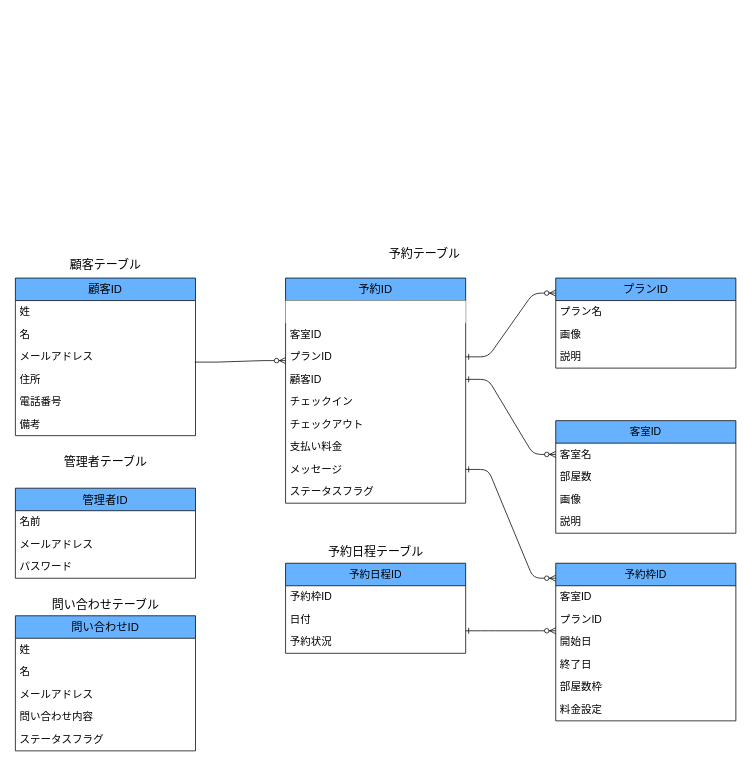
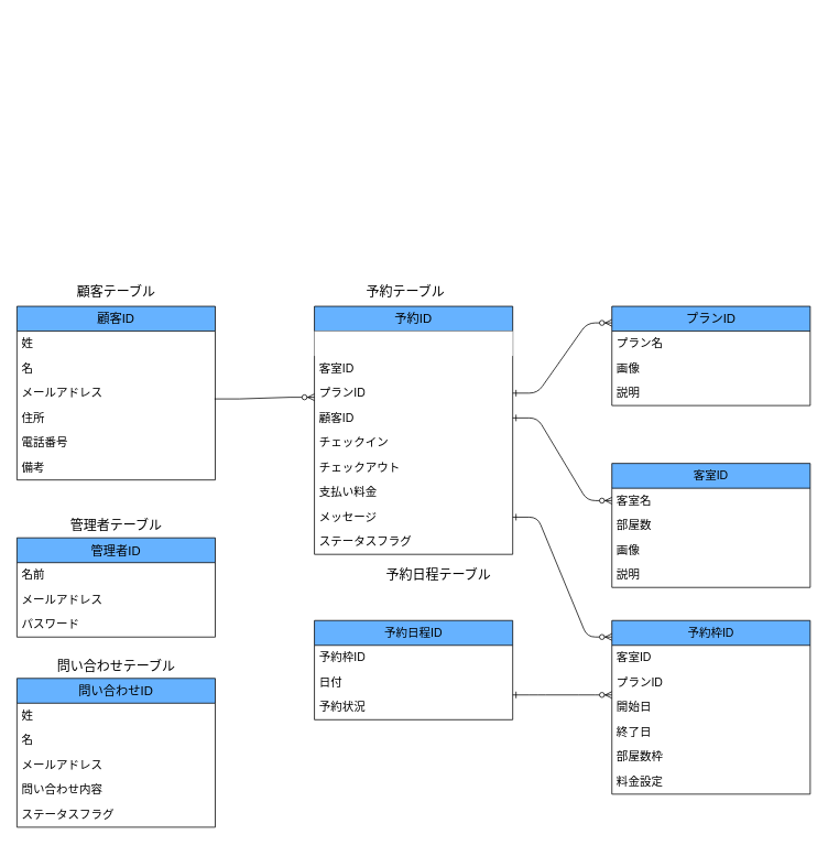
  <mxCell id="0" />
  <mxCell id="1" parent="0" />
  <mxCell id="2" value="予約ID" style="swimlane;fontStyle=0;childLayout=stackLayout;horizontal=1;startSize=30;horizontalStack=0;resizeParent=1;resizeParentMax=0;resizeLast=0;collapsible=1;marginBottom=0;whiteSpace=wrap;html=1;fillColor=#66B2FF;fontSize=15;" parent="1" vertex="1"><mxGeometry x="380" y="370" width="240" height="300" as="geometry" /></mxCell>
  <mxCell id="3" value="予約枠ID" style="text;strokeColor=none;fillColor=default;align=left;verticalAlign=middle;spacingLeft=4;spacingRight=4;overflow=hidden;points=[[0,0.5],[1,0.5]];portConstraint=eastwest;rotatable=0;whiteSpace=wrap;html=1;fontSize=14;fontColor=#ffffff;gradientColor=none;" parent="2" vertex="1"><mxGeometry y="30" width="240" height="30" as="geometry" /></mxCell>
  <mxCell id="4" value="客室ID" style="text;strokeColor=none;fillColor=none;align=left;verticalAlign=middle;spacingLeft=4;spacingRight=4;overflow=hidden;points=[[0,0.5],[1,0.5]];portConstraint=eastwest;rotatable=0;whiteSpace=wrap;html=1;fontSize=14;" parent="2" vertex="1"><mxGeometry y="60" width="240" height="30" as="geometry" /></mxCell>
  <mxCell id="5" value="プランID" style="text;strokeColor=none;fillColor=none;align=left;verticalAlign=middle;spacingLeft=4;spacingRight=4;overflow=hidden;points=[[0,0.5],[1,0.5]];portConstraint=eastwest;rotatable=0;whiteSpace=wrap;html=1;fontSize=14;" parent="2" vertex="1"><mxGeometry y="90" width="240" height="30" as="geometry" /></mxCell>
  <mxCell id="6" value="&lt;font style=&quot;font-size: 14px;&quot;&gt;顧客ID&lt;/font&gt;" style="text;strokeColor=none;fillColor=none;align=left;verticalAlign=middle;spacingLeft=4;spacingRight=4;overflow=hidden;points=[[0,0.5],[1,0.5]];portConstraint=eastwest;rotatable=0;whiteSpace=wrap;html=1;" parent="2" vertex="1"><mxGeometry y="120" width="240" height="30" as="geometry" /></mxCell>
  <mxCell id="7" value="チェックイン" style="text;strokeColor=none;fillColor=none;align=left;verticalAlign=middle;spacingLeft=4;spacingRight=4;overflow=hidden;points=[[0,0.5],[1,0.5]];portConstraint=eastwest;rotatable=0;whiteSpace=wrap;html=1;fontSize=14;" parent="2" vertex="1"><mxGeometry y="150" width="240" height="30" as="geometry" /></mxCell>
  <mxCell id="8" value="チェックアウト" style="text;strokeColor=none;fillColor=none;align=left;verticalAlign=middle;spacingLeft=4;spacingRight=4;overflow=hidden;points=[[0,0.5],[1,0.5]];portConstraint=eastwest;rotatable=0;whiteSpace=wrap;html=1;fontSize=14;" parent="2" vertex="1"><mxGeometry y="180" width="240" height="30" as="geometry" /></mxCell>
  <mxCell id="9" value="支払い料金" style="text;strokeColor=none;fillColor=none;align=left;verticalAlign=middle;spacingLeft=4;spacingRight=4;overflow=hidden;points=[[0,0.5],[1,0.5]];portConstraint=eastwest;rotatable=0;whiteSpace=wrap;html=1;fontSize=14;" parent="2" vertex="1"><mxGeometry y="210" width="240" height="30" as="geometry" /></mxCell>
  <mxCell id="10" value="&lt;font style=&quot;font-size: 14px;&quot;&gt;メッセージ&lt;/font&gt;" style="text;strokeColor=none;fillColor=none;align=left;verticalAlign=middle;spacingLeft=4;spacingRight=4;overflow=hidden;points=[[0,0.5],[1,0.5]];portConstraint=eastwest;rotatable=0;whiteSpace=wrap;html=1;" parent="2" vertex="1"><mxGeometry y="240" width="240" height="30" as="geometry" /></mxCell>
  <mxCell id="11" value="&lt;span style=&quot;font-size: 14px;&quot;&gt;ステータスフラグ&lt;/span&gt;" style="text;strokeColor=none;fillColor=none;align=left;verticalAlign=middle;spacingLeft=4;spacingRight=4;overflow=hidden;points=[[0,0.5],[1,0.5]];portConstraint=eastwest;rotatable=0;whiteSpace=wrap;html=1;" parent="2" vertex="1"><mxGeometry y="270" width="240" height="30" as="geometry" /></mxCell>
  <mxCell id="12" value="客室ID" style="swimlane;fontStyle=0;childLayout=stackLayout;horizontal=1;startSize=30;horizontalStack=0;resizeParent=1;resizeParentMax=0;resizeLast=0;collapsible=1;marginBottom=0;whiteSpace=wrap;html=1;fillColor=#66B2FF;fontSize=14;" parent="1" vertex="1"><mxGeometry x="740" y="560" width="240" height="150" as="geometry" /></mxCell>
  <mxCell id="13" value="客室名" style="text;strokeColor=none;fillColor=none;align=left;verticalAlign=middle;spacingLeft=4;spacingRight=4;overflow=hidden;points=[[0,0.5],[1,0.5]];portConstraint=eastwest;rotatable=0;whiteSpace=wrap;html=1;fontSize=14;" parent="12" vertex="1"><mxGeometry y="30" width="240" height="30" as="geometry" /></mxCell>
  <mxCell id="14" value="部屋数" style="text;strokeColor=none;fillColor=none;align=left;verticalAlign=middle;spacingLeft=4;spacingRight=4;overflow=hidden;points=[[0,0.5],[1,0.5]];portConstraint=eastwest;rotatable=0;whiteSpace=wrap;html=1;fontSize=14;" parent="12" vertex="1"><mxGeometry y="60" width="240" height="30" as="geometry" /></mxCell>
  <mxCell id="15" value="画像" style="text;strokeColor=none;fillColor=none;align=left;verticalAlign=middle;spacingLeft=4;spacingRight=4;overflow=hidden;points=[[0,0.5],[1,0.5]];portConstraint=eastwest;rotatable=0;whiteSpace=wrap;html=1;fontSize=14;" parent="12" vertex="1"><mxGeometry y="90" width="240" height="30" as="geometry" /></mxCell>
  <mxCell id="16" value="説明" style="text;strokeColor=none;fillColor=none;align=left;verticalAlign=middle;spacingLeft=4;spacingRight=4;overflow=hidden;points=[[0,0.5],[1,0.5]];portConstraint=eastwest;rotatable=0;whiteSpace=wrap;html=1;fontSize=14;" parent="12" vertex="1"><mxGeometry y="120" width="240" height="30" as="geometry" /></mxCell>
  <mxCell id="17" value="プランID" style="swimlane;fontStyle=0;childLayout=stackLayout;horizontal=1;startSize=30;horizontalStack=0;resizeParent=1;resizeParentMax=0;resizeLast=0;collapsible=1;marginBottom=0;whiteSpace=wrap;html=1;fillColor=#66B2FF;fontSize=15;strokeColor=default;" parent="1" vertex="1"><mxGeometry x="740" y="370" width="240" height="120" as="geometry" /></mxCell>
  <mxCell id="18" value="プラン名" style="text;strokeColor=none;fillColor=none;align=left;verticalAlign=middle;spacingLeft=4;spacingRight=4;overflow=hidden;points=[[0,0.5],[1,0.5]];portConstraint=eastwest;rotatable=0;whiteSpace=wrap;html=1;fontSize=14;" parent="17" vertex="1"><mxGeometry y="30" width="240" height="30" as="geometry" /></mxCell>
  <mxCell id="19" value="画像" style="text;strokeColor=none;fillColor=none;align=left;verticalAlign=middle;spacingLeft=4;spacingRight=4;overflow=hidden;points=[[0,0.5],[1,0.5]];portConstraint=eastwest;rotatable=0;whiteSpace=wrap;html=1;fontSize=14;" parent="17" vertex="1"><mxGeometry y="60" width="240" height="30" as="geometry" /></mxCell>
  <mxCell id="20" value="説明" style="text;strokeColor=none;fillColor=none;align=left;verticalAlign=middle;spacingLeft=4;spacingRight=4;overflow=hidden;points=[[0,0.5],[1,0.5]];portConstraint=eastwest;rotatable=0;whiteSpace=wrap;html=1;fontSize=14;" parent="17" vertex="1"><mxGeometry y="90" width="240" height="30" as="geometry" /></mxCell>
  <mxCell id="21" value="顧客ID" style="swimlane;fontStyle=0;childLayout=stackLayout;horizontal=1;startSize=30;horizontalStack=0;resizeParent=1;resizeParentMax=0;resizeLast=0;collapsible=1;marginBottom=0;whiteSpace=wrap;html=1;fillColor=#66B2FF;fontSize=15;" parent="1" vertex="1"><mxGeometry x="20" y="370" width="240" height="210" as="geometry" /></mxCell>
  <mxCell id="22" value="姓" style="text;strokeColor=none;fillColor=none;align=left;verticalAlign=middle;spacingLeft=4;spacingRight=4;overflow=hidden;points=[[0,0.5],[1,0.5]];portConstraint=eastwest;rotatable=0;whiteSpace=wrap;html=1;fontSize=14;" parent="21" vertex="1"><mxGeometry y="30" width="240" height="30" as="geometry" /></mxCell>
  <mxCell id="23" value="名" style="text;strokeColor=none;fillColor=none;align=left;verticalAlign=middle;spacingLeft=4;spacingRight=4;overflow=hidden;points=[[0,0.5],[1,0.5]];portConstraint=eastwest;rotatable=0;whiteSpace=wrap;html=1;fontSize=14;" parent="21" vertex="1"><mxGeometry y="60" width="240" height="30" as="geometry" /></mxCell>
  <mxCell id="24" value="メールアドレス" style="text;strokeColor=none;fillColor=none;align=left;verticalAlign=middle;spacingLeft=4;spacingRight=4;overflow=hidden;points=[[0,0.5],[1,0.5]];portConstraint=eastwest;rotatable=0;whiteSpace=wrap;html=1;fontSize=14;" parent="21" vertex="1"><mxGeometry y="90" width="240" height="30" as="geometry" /></mxCell>
  <mxCell id="25" value="住所" style="text;strokeColor=none;fillColor=none;align=left;verticalAlign=middle;spacingLeft=4;spacingRight=4;overflow=hidden;points=[[0,0.5],[1,0.5]];portConstraint=eastwest;rotatable=0;whiteSpace=wrap;html=1;fontSize=14;" parent="21" vertex="1"><mxGeometry y="120" width="240" height="30" as="geometry" /></mxCell>
  <mxCell id="26" value="電話番号" style="text;strokeColor=none;fillColor=none;align=left;verticalAlign=middle;spacingLeft=4;spacingRight=4;overflow=hidden;points=[[0,0.5],[1,0.5]];portConstraint=eastwest;rotatable=0;whiteSpace=wrap;html=1;fontSize=14;" parent="21" vertex="1"><mxGeometry y="150" width="240" height="30" as="geometry" /></mxCell>
  <mxCell id="27" value="備考" style="text;strokeColor=none;fillColor=none;align=left;verticalAlign=middle;spacingLeft=4;spacingRight=4;overflow=hidden;points=[[0,0.5],[1,0.5]];portConstraint=eastwest;rotatable=0;whiteSpace=wrap;html=1;fontSize=14;" parent="21" vertex="1"><mxGeometry y="180" width="240" height="30" as="geometry" /></mxCell>
  <mxCell id="28" value="問い合わせID" style="swimlane;fontStyle=0;childLayout=stackLayout;horizontal=1;startSize=30;horizontalStack=0;resizeParent=1;resizeParentMax=0;resizeLast=0;collapsible=1;marginBottom=0;whiteSpace=wrap;html=1;fillColor=#66B2FF;fontSize=15;" parent="1" vertex="1"><mxGeometry x="20" y="820" width="240" height="180" as="geometry" /></mxCell>
  <mxCell id="29" value="姓" style="text;strokeColor=none;fillColor=none;align=left;verticalAlign=middle;spacingLeft=4;spacingRight=4;overflow=hidden;points=[[0,0.5],[1,0.5]];portConstraint=eastwest;rotatable=0;whiteSpace=wrap;html=1;fontSize=14;" parent="28" vertex="1"><mxGeometry y="30" width="240" height="30" as="geometry" /></mxCell>
  <mxCell id="30" value="名" style="text;strokeColor=none;fillColor=none;align=left;verticalAlign=middle;spacingLeft=4;spacingRight=4;overflow=hidden;points=[[0,0.5],[1,0.5]];portConstraint=eastwest;rotatable=0;whiteSpace=wrap;html=1;fontSize=14;" parent="28" vertex="1"><mxGeometry y="60" width="240" height="30" as="geometry" /></mxCell>
  <mxCell id="31" value="メールアドレス" style="text;strokeColor=none;fillColor=none;align=left;verticalAlign=middle;spacingLeft=4;spacingRight=4;overflow=hidden;points=[[0,0.5],[1,0.5]];portConstraint=eastwest;rotatable=0;whiteSpace=wrap;html=1;fontSize=14;" parent="28" vertex="1"><mxGeometry y="90" width="240" height="30" as="geometry" /></mxCell>
  <mxCell id="32" value="問い合わせ内容" style="text;strokeColor=none;fillColor=none;align=left;verticalAlign=middle;spacingLeft=4;spacingRight=4;overflow=hidden;points=[[0,0.5],[1,0.5]];portConstraint=eastwest;rotatable=0;whiteSpace=wrap;html=1;fontSize=14;" parent="28" vertex="1"><mxGeometry y="120" width="240" height="30" as="geometry" /></mxCell>
  <mxCell id="33" value="ステータスフラグ" style="text;strokeColor=none;fillColor=none;align=left;verticalAlign=middle;spacingLeft=4;spacingRight=4;overflow=hidden;points=[[0,0.5],[1,0.5]];portConstraint=eastwest;rotatable=0;whiteSpace=wrap;html=1;fontSize=14;" parent="28" vertex="1"><mxGeometry y="150" width="240" height="30" as="geometry" /></mxCell>
- <mxCell id="34" value="&lt;font face=&quot;Lucida Console&quot;&gt;&lt;span&gt;予約テーブル&lt;/span&gt;&lt;/font&gt;" style="text;html=1;align=center;verticalAlign=middle;resizable=0;points=[];autosize=1;strokeColor=none;fillColor=none;fontSize=16;fontStyle=0" parent="1" vertex="1"><mxGeometry x="505" y="323" width="120" height="30" as="geometry" /></mxCell>
- <mxCell id="35" value="管理者テーブル" style="text;html=1;align=center;verticalAlign=middle;resizable=0;points=[];autosize=1;strokeColor=none;fillColor=none;fontSize=16;" parent="1" vertex="1"><mxGeometry x="75" y="600" width="130" height="30" as="geometry" /></mxCell>
+ <mxCell id="34" value="&lt;font face=&quot;Lucida Console&quot;&gt;&lt;span&gt;予約テーブル&lt;/span&gt;&lt;/font&gt;" style="text;html=1;align=center;verticalAlign=middle;resizable=0;points=[];autosize=1;strokeColor=none;fillColor=none;fontSize=16;fontStyle=0" parent="1" vertex="1"><mxGeometry x="430" y="338" width="120" height="30" as="geometry" /></mxCell>
+ <mxCell id="35" value="管理者テーブル" style="text;html=1;align=center;verticalAlign=middle;resizable=0;points=[];autosize=1;strokeColor=none;fillColor=none;fontSize=16;" parent="1" vertex="1"><mxGeometry x="75" y="620" width="130" height="30" as="geometry" /></mxCell>
  <mxCell id="36" value="顧客テーブル" style="text;html=1;align=center;verticalAlign=middle;resizable=0;points=[];autosize=1;strokeColor=none;fillColor=none;fontSize=16;fontStyle=0" parent="1" vertex="1"><mxGeometry x="80" y="338" width="120" height="30" as="geometry" /></mxCell>
  <mxCell id="37" value="" style="edgeStyle=entityRelationEdgeStyle;endArrow=ERzeroToMany;startArrow=ERone;endFill=1;startFill=0;exitX=1;exitY=0.5;exitDx=0;exitDy=0;entryX=0;entryY=0.167;entryDx=0;entryDy=0;entryPerimeter=0;" parent="1" edge="1" target="17" source="5"><mxGeometry width="100" height="100" relative="1" as="geometry"><mxPoint x="620" y="420" as="sourcePoint" /><mxPoint x="740" y="420.05" as="targetPoint" /><Array as="points"><mxPoint x="605" y="410.05" /><mxPoint x="645" y="370.05" /></Array></mxGeometry></mxCell>
  <mxCell id="38" value="" style="edgeStyle=entityRelationEdgeStyle;endArrow=ERzeroToMany;startArrow=ERone;endFill=1;startFill=0;exitX=1;exitY=0.5;exitDx=0;exitDy=0;entryX=0;entryY=0.5;entryDx=0;entryDy=0;" parent="1" source="6" target="13" edge="1"><mxGeometry width="100" height="100" relative="1" as="geometry"><mxPoint x="630" y="480" as="sourcePoint" /><mxPoint x="740" y="547.5" as="targetPoint" /><Array as="points"><mxPoint x="605" y="537.5" /><mxPoint x="670" y="550" /><mxPoint x="670" y="540" /><mxPoint x="680" y="560" /><mxPoint x="680" y="550" /><mxPoint x="680" y="548" /><mxPoint x="645" y="497.5" /></Array></mxGeometry></mxCell>
  <mxCell id="39" value="予約枠ID" style="swimlane;fontStyle=0;childLayout=stackLayout;horizontal=1;startSize=30;horizontalStack=0;resizeParent=1;resizeParentMax=0;resizeLast=0;collapsible=1;marginBottom=0;whiteSpace=wrap;html=1;fillColor=#66B2FF;fontSize=14;" parent="1" vertex="1"><mxGeometry x="740" y="750" width="240" height="210" as="geometry" /></mxCell>
  <mxCell id="40" value="客室ID" style="text;strokeColor=none;fillColor=none;align=left;verticalAlign=middle;spacingLeft=4;spacingRight=4;overflow=hidden;points=[[0,0.5],[1,0.5]];portConstraint=eastwest;rotatable=0;whiteSpace=wrap;html=1;fontSize=14;" parent="39" vertex="1"><mxGeometry y="30" width="240" height="30" as="geometry" /></mxCell>
  <mxCell id="41" value="プランID" style="text;strokeColor=none;fillColor=none;align=left;verticalAlign=middle;spacingLeft=4;spacingRight=4;overflow=hidden;points=[[0,0.5],[1,0.5]];portConstraint=eastwest;rotatable=0;whiteSpace=wrap;html=1;fontSize=14;" vertex="1" parent="39"><mxGeometry y="60" width="240" height="30" as="geometry" /></mxCell>
  <mxCell id="42" value="開始日" style="text;strokeColor=none;fillColor=none;align=left;verticalAlign=middle;spacingLeft=4;spacingRight=4;overflow=hidden;points=[[0,0.5],[1,0.5]];portConstraint=eastwest;rotatable=0;whiteSpace=wrap;html=1;fontSize=14;" parent="39" vertex="1"><mxGeometry y="90" width="240" height="30" as="geometry" /></mxCell>
  <mxCell id="43" value="終了日" style="text;strokeColor=none;fillColor=none;align=left;verticalAlign=middle;spacingLeft=4;spacingRight=4;overflow=hidden;points=[[0,0.5],[1,0.5]];portConstraint=eastwest;rotatable=0;whiteSpace=wrap;html=1;fontSize=14;" vertex="1" parent="39"><mxGeometry y="120" width="240" height="30" as="geometry" /></mxCell>
  <mxCell id="44" value="部屋数枠" style="text;strokeColor=none;fillColor=none;align=left;verticalAlign=middle;spacingLeft=4;spacingRight=4;overflow=hidden;points=[[0,0.5],[1,0.5]];portConstraint=eastwest;rotatable=0;whiteSpace=wrap;html=1;fontSize=14;" parent="39" vertex="1"><mxGeometry y="150" width="240" height="30" as="geometry" /></mxCell>
  <mxCell id="45" value="料金設定" style="text;strokeColor=none;fillColor=none;align=left;verticalAlign=middle;spacingLeft=4;spacingRight=4;overflow=hidden;points=[[0,0.5],[1,0.5]];portConstraint=eastwest;rotatable=0;whiteSpace=wrap;html=1;fontSize=14;" parent="39" vertex="1"><mxGeometry y="180" width="240" height="30" as="geometry" /></mxCell>
  <mxCell id="46" value="" style="edgeStyle=entityRelationEdgeStyle;endArrow=ERzeroToMany;startArrow=ERone;endFill=1;startFill=0;exitX=1;exitY=0.5;exitDx=0;exitDy=0;entryX=0;entryY=0.095;entryDx=0;entryDy=0;entryPerimeter=0;" parent="1" source="10" edge="1" target="39"><mxGeometry width="100" height="100" relative="1" as="geometry"><mxPoint x="620" y="685" as="sourcePoint" /><mxPoint x="740" y="850" as="targetPoint" /><Array as="points"><mxPoint x="605" y="782.5" /><mxPoint x="670" y="795" /><mxPoint x="670" y="785" /><mxPoint x="680" y="805" /><mxPoint x="680" y="795" /><mxPoint x="680" y="793" /><mxPoint x="645" y="742.5" /></Array></mxGeometry></mxCell>
  <mxCell id="47" value="管理者ID" style="swimlane;fontStyle=0;childLayout=stackLayout;horizontal=1;startSize=30;horizontalStack=0;resizeParent=1;resizeParentMax=0;resizeLast=0;collapsible=1;marginBottom=0;whiteSpace=wrap;html=1;fillColor=#66B2FF;fontSize=15;" parent="1" vertex="1"><mxGeometry x="20" y="650" width="240" height="120" as="geometry" /></mxCell>
  <mxCell id="48" value="名前" style="text;strokeColor=none;fillColor=none;align=left;verticalAlign=middle;spacingLeft=4;spacingRight=4;overflow=hidden;points=[[0,0.5],[1,0.5]];portConstraint=eastwest;rotatable=0;whiteSpace=wrap;html=1;fontSize=14;" vertex="1" parent="47"><mxGeometry y="30" width="240" height="30" as="geometry" /></mxCell>
  <mxCell id="49" value="メールアドレス" style="text;strokeColor=none;fillColor=none;align=left;verticalAlign=middle;spacingLeft=4;spacingRight=4;overflow=hidden;points=[[0,0.5],[1,0.5]];portConstraint=eastwest;rotatable=0;whiteSpace=wrap;html=1;fontSize=14;" parent="47" vertex="1"><mxGeometry y="60" width="240" height="30" as="geometry" /></mxCell>
  <mxCell id="50" value="パスワード" style="text;strokeColor=none;fillColor=none;align=left;verticalAlign=middle;spacingLeft=4;spacingRight=4;overflow=hidden;points=[[0,0.5],[1,0.5]];portConstraint=eastwest;rotatable=0;whiteSpace=wrap;html=1;fontSize=14;" parent="47" vertex="1"><mxGeometry y="90" width="240" height="30" as="geometry" /></mxCell>
  <mxCell id="51" value="&lt;font face=&quot;Lucida Console&quot;&gt;&lt;span&gt;問い合わせテーブル&lt;/span&gt;&lt;/font&gt;" style="text;html=1;align=center;verticalAlign=middle;resizable=0;points=[];autosize=1;strokeColor=none;fillColor=none;fontSize=16;fontStyle=0" parent="1" vertex="1"><mxGeometry x="55" y="790" width="170" height="30" as="geometry" /></mxCell>
  <mxCell id="52" value="" style="edgeStyle=entityRelationEdgeStyle;fontSize=12;html=1;endArrow=ERzeroToMany;endFill=1;rounded=0;movable=1;resizable=1;rotatable=1;deletable=1;editable=1;locked=0;connectable=1;exitX=0.996;exitY=0.733;exitDx=0;exitDy=0;exitPerimeter=0;" parent="1" source="24" edge="1"><mxGeometry width="100" height="100" relative="1" as="geometry"><mxPoint x="300" y="480" as="sourcePoint" /><mxPoint x="380" y="480" as="targetPoint" /><Array as="points"><mxPoint x="310" y="440" /><mxPoint x="350" y="490" /><mxPoint x="370" y="20" /><mxPoint x="340" y="500" /><mxPoint x="340" y="440" /><mxPoint x="320" y="440" /><mxPoint x="320" y="440" /></Array></mxGeometry></mxCell>
  <mxCell id="53" value="予約日程ID" style="swimlane;fontStyle=0;childLayout=stackLayout;horizontal=1;startSize=30;horizontalStack=0;resizeParent=1;resizeParentMax=0;resizeLast=0;collapsible=1;marginBottom=0;whiteSpace=wrap;html=1;fillColor=#66B2FF;fontSize=14;" vertex="1" parent="1"><mxGeometry x="380" y="750" width="240" height="120" as="geometry" /></mxCell>
  <mxCell id="54" value="予約枠ID" style="text;strokeColor=none;fillColor=none;align=left;verticalAlign=middle;spacingLeft=4;spacingRight=4;overflow=hidden;points=[[0,0.5],[1,0.5]];portConstraint=eastwest;rotatable=0;whiteSpace=wrap;html=1;fontSize=14;" vertex="1" parent="53"><mxGeometry y="30" width="240" height="30" as="geometry" /></mxCell>
  <mxCell id="55" value="日付" style="text;strokeColor=none;fillColor=none;align=left;verticalAlign=middle;spacingLeft=4;spacingRight=4;overflow=hidden;points=[[0,0.5],[1,0.5]];portConstraint=eastwest;rotatable=0;whiteSpace=wrap;html=1;fontSize=14;" vertex="1" parent="53"><mxGeometry y="60" width="240" height="30" as="geometry" /></mxCell>
  <mxCell id="56" value="予約状況" style="text;strokeColor=none;fillColor=none;align=left;verticalAlign=middle;spacingLeft=4;spacingRight=4;overflow=hidden;points=[[0,0.5],[1,0.5]];portConstraint=eastwest;rotatable=0;whiteSpace=wrap;html=1;fontSize=14;" vertex="1" parent="53"><mxGeometry y="90" width="240" height="30" as="geometry" /></mxCell>
  <mxCell id="57" value="" style="edgeStyle=entityRelationEdgeStyle;endArrow=ERzeroToMany;startArrow=ERone;endFill=1;startFill=0;entryX=0;entryY=0.095;entryDx=0;entryDy=0;entryPerimeter=0;" edge="1" parent="1"><mxGeometry width="100" height="100" relative="1" as="geometry"><mxPoint x="620" y="840" as="sourcePoint" /><mxPoint x="740" y="840" as="targetPoint" /><Array as="points"><mxPoint x="605" y="852.5" /><mxPoint x="670" y="865" /><mxPoint x="670" y="855" /><mxPoint x="680" y="875" /><mxPoint x="680" y="865" /><mxPoint x="680" y="863" /><mxPoint x="645" y="812.5" /></Array></mxGeometry></mxCell>
- <mxCell id="58" value="予約日程テーブル" style="text;html=1;align=center;verticalAlign=middle;resizable=0;points=[];autosize=1;strokeColor=none;fillColor=none;fontSize=16;" vertex="1" parent="1"><mxGeometry x="425" y="720" width="150" height="30" as="geometry" /></mxCell>
+ <mxCell id="58" value="予約日程テーブル" style="text;html=1;align=center;verticalAlign=middle;resizable=0;points=[];autosize=1;strokeColor=none;fillColor=none;fontSize=16;" vertex="1" parent="1"><mxGeometry x="455" y="680" width="150" height="30" as="geometry" /></mxCell>
